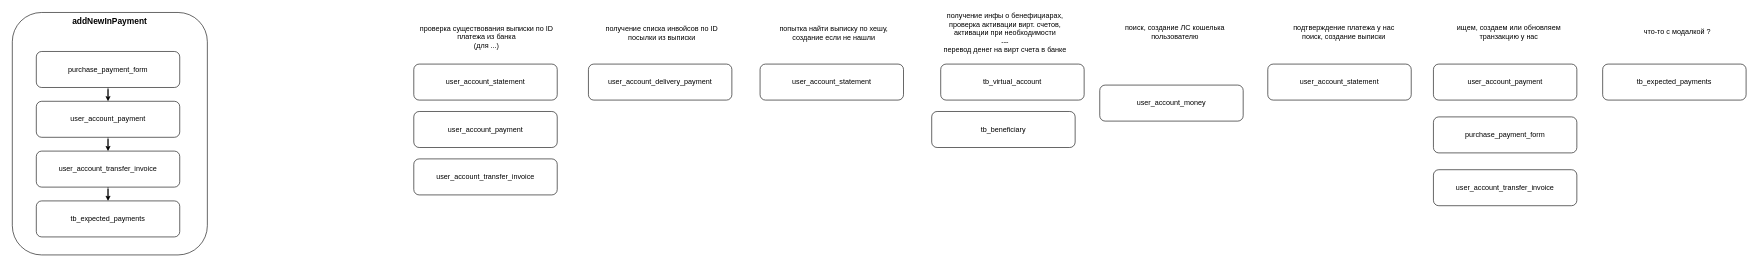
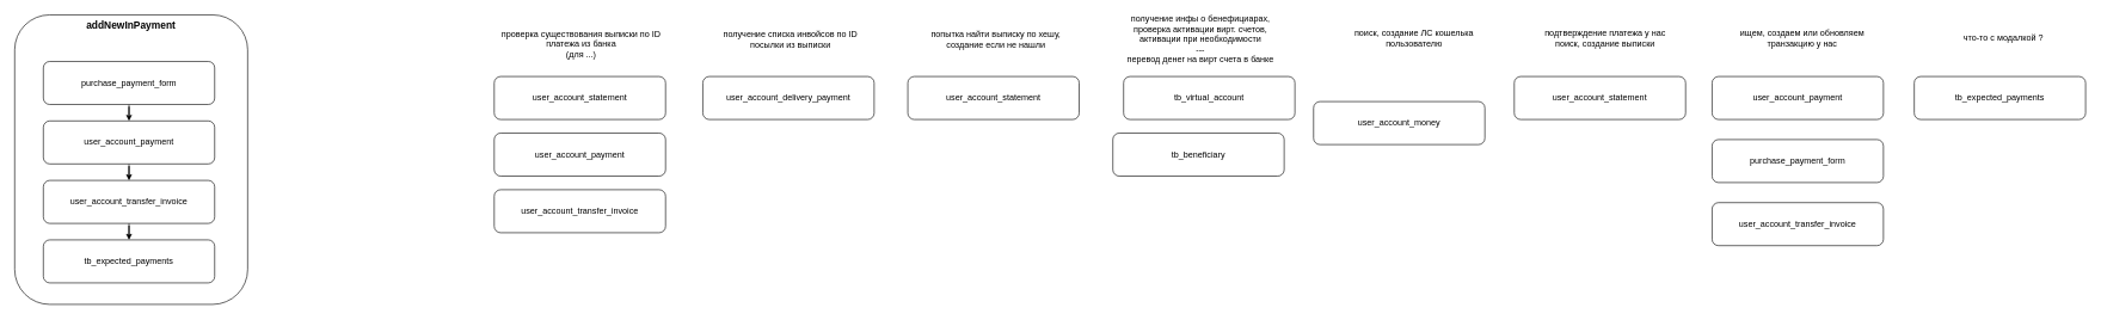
  <mxCell id="0" />
  <mxCell id="1" parent="0" />
  <mxCell id="2" value="&lt;b style=&quot;font-size: 14px;&quot;&gt;addNewInPayment&lt;/b&gt;" style="rounded=1;whiteSpace=wrap;html=1;align=center;glass=0;shadow=0;verticalAlign=top;fontSize=14;" parent="1" vertex="1"><mxGeometry x="20" y="20" width="325" height="404" as="geometry" /></mxCell>
  <mxCell id="3" style="edgeStyle=orthogonalEdgeStyle;rounded=0;orthogonalLoop=1;jettySize=auto;html=1;entryX=0.5;entryY=0;entryDx=0;entryDy=0;" parent="1" source="9" target="5" edge="1"><mxGeometry relative="1" as="geometry" /></mxCell>
  <mxCell id="4" style="edgeStyle=orthogonalEdgeStyle;rounded=0;orthogonalLoop=1;jettySize=auto;html=1;entryX=0.5;entryY=0;entryDx=0;entryDy=0;" parent="1" source="5" target="7" edge="1"><mxGeometry relative="1" as="geometry" /></mxCell>
  <mxCell id="5" value="user_account_payment" style="rounded=1;whiteSpace=wrap;html=1;" parent="1" vertex="1"><mxGeometry x="60" y="168" width="239" height="60" as="geometry" /></mxCell>
  <mxCell id="6" style="edgeStyle=orthogonalEdgeStyle;rounded=0;orthogonalLoop=1;jettySize=auto;html=1;entryX=0.5;entryY=0;entryDx=0;entryDy=0;" parent="1" source="7" target="8" edge="1"><mxGeometry relative="1" as="geometry" /></mxCell>
  <mxCell id="7" value="user_account_transfer_invoice" style="rounded=1;whiteSpace=wrap;html=1;" parent="1" vertex="1"><mxGeometry x="60" y="251" width="239" height="60" as="geometry" /></mxCell>
  <mxCell id="8" value="tb_expected_payments" style="rounded=1;whiteSpace=wrap;html=1;" parent="1" vertex="1"><mxGeometry x="60" y="334" width="239" height="60" as="geometry" /></mxCell>
  <mxCell id="9" value="purchase_payment_form" style="rounded=1;whiteSpace=wrap;html=1;" parent="1" vertex="1"><mxGeometry x="60" y="85" width="239" height="60" as="geometry" /></mxCell>
  <mxCell id="10" value="user_account_payment" style="rounded=1;whiteSpace=wrap;html=1;" parent="1" vertex="1"><mxGeometry x="689" y="185" width="239" height="60" as="geometry" /></mxCell>
  <mxCell id="11" value="user_account_statement" style="rounded=1;whiteSpace=wrap;html=1;" parent="1" vertex="1"><mxGeometry x="689" y="106" width="239" height="60" as="geometry" /></mxCell>
  <mxCell id="12" value="user_account_transfer_invoice" style="rounded=1;whiteSpace=wrap;html=1;" parent="1" vertex="1"><mxGeometry x="689" y="264" width="239" height="60" as="geometry" /></mxCell>
  <mxCell id="13" value="user_account_delivery_payment" style="rounded=1;whiteSpace=wrap;html=1;" parent="1" vertex="1"><mxGeometry x="980" y="106" width="239" height="60" as="geometry" /></mxCell>
  <mxCell id="14" value="user_account_statement" style="rounded=1;whiteSpace=wrap;html=1;" parent="1" vertex="1"><mxGeometry x="1266" y="106" width="239" height="60" as="geometry" /></mxCell>
  <mxCell id="15" value="tb_virtual_account" style="rounded=1;whiteSpace=wrap;html=1;" parent="1" vertex="1"><mxGeometry x="1567" y="106" width="239" height="60" as="geometry" /></mxCell>
  <mxCell id="16" value="tb_beneficiary" style="rounded=1;whiteSpace=wrap;html=1;" parent="1" vertex="1"><mxGeometry x="1552" y="185" width="239" height="60" as="geometry" /></mxCell>
  <mxCell id="17" value="user_account_money" style="rounded=1;whiteSpace=wrap;html=1;" parent="1" vertex="1"><mxGeometry x="1832" y="141" width="239" height="60" as="geometry" /></mxCell>
  <mxCell id="18" value="user_account_statement" style="rounded=1;whiteSpace=wrap;html=1;" parent="1" vertex="1"><mxGeometry x="2112" y="106" width="239" height="60" as="geometry" /></mxCell>
  <mxCell id="19" value="user_account_payment" style="rounded=1;whiteSpace=wrap;html=1;" parent="1" vertex="1"><mxGeometry x="2388" y="106" width="239" height="60" as="geometry" /></mxCell>
  <mxCell id="20" value="user_account_transfer_invoice" style="rounded=1;whiteSpace=wrap;html=1;" parent="1" vertex="1"><mxGeometry x="2388" y="282" width="239" height="60" as="geometry" /></mxCell>
  <mxCell id="21" value="purchase_payment_form" style="rounded=1;whiteSpace=wrap;html=1;" parent="1" vertex="1"><mxGeometry x="2388" y="194" width="239" height="60" as="geometry" /></mxCell>
  <mxCell id="22" value="tb_expected_payments" style="rounded=1;whiteSpace=wrap;html=1;" parent="1" vertex="1"><mxGeometry x="2670" y="106" width="239" height="60" as="geometry" /></mxCell>
  <mxCell id="23" value="проверка существования выписки по ID платежа из банка&lt;br&gt;(для ...)" style="text;html=1;strokeColor=none;fillColor=none;align=center;verticalAlign=middle;whiteSpace=wrap;rounded=0;" parent="1" vertex="1"><mxGeometry x="692" y="46" width="237" height="30" as="geometry" /></mxCell>
  <mxCell id="24" value="получение списка инвойсов по ID посылки из выписки" style="text;html=1;strokeColor=none;fillColor=none;align=center;verticalAlign=middle;whiteSpace=wrap;rounded=0;" parent="1" vertex="1"><mxGeometry x="984" y="39" width="237" height="30" as="geometry" /></mxCell>
  <mxCell id="25" value="попытка найти выписку по хешу, создание если не нашли" style="text;html=1;strokeColor=none;fillColor=none;align=center;verticalAlign=middle;whiteSpace=wrap;rounded=0;" parent="1" vertex="1"><mxGeometry x="1273" y="39" width="232" height="30" as="geometry" /></mxCell>
  <mxCell id="26" value="получение инфы о бенефициарах, проверка активации вирт. счетов, активации при необходимости&lt;br&gt;---&lt;br&gt;перевод денег на вирт счета в банке" style="text;html=1;strokeColor=none;fillColor=none;align=center;verticalAlign=middle;whiteSpace=wrap;rounded=0;" parent="1" vertex="1"><mxGeometry x="1559" y="39" width="231" height="30" as="geometry" /></mxCell>
- <mxCell id="27" value="поиск, создание ЛС кошелька пользователю" style="text;html=1;strokeColor=none;fillColor=none;align=center;verticalAlign=middle;whiteSpace=wrap;rounded=0;" parent="1" vertex="1"><mxGeometry x="1837" y="37" width="241" height="30" as="geometry" /></mxCell>
+ <mxCell id="27" value="поиск, создание ЛС кошелька пользователю" style="text;html=1;strokeColor=none;fillColor=none;align=center;verticalAlign=middle;whiteSpace=wrap;rounded=0;" parent="1" vertex="1"><mxGeometry x="1852" y="37" width="241" height="30" as="geometry" /></mxCell>
  <mxCell id="28" value="подтверждение платежа у нас&lt;br&gt;поиск, создание выписки" style="text;html=1;strokeColor=none;fillColor=none;align=center;verticalAlign=middle;whiteSpace=wrap;rounded=0;" parent="1" vertex="1"><mxGeometry x="2126" y="37" width="226" height="30" as="geometry" /></mxCell>
  <mxCell id="29" value="ищем, создаем или обновляем транзакцию у нас" style="text;html=1;strokeColor=none;fillColor=none;align=center;verticalAlign=middle;whiteSpace=wrap;rounded=0;" parent="1" vertex="1"><mxGeometry x="2401" y="37" width="226" height="30" as="geometry" /></mxCell>
  <mxCell id="30" value="что-то с модалкой ?" style="text;html=1;strokeColor=none;fillColor=none;align=center;verticalAlign=middle;whiteSpace=wrap;rounded=0;" parent="1" vertex="1"><mxGeometry x="2685" y="37" width="219" height="30" as="geometry" /></mxCell>
